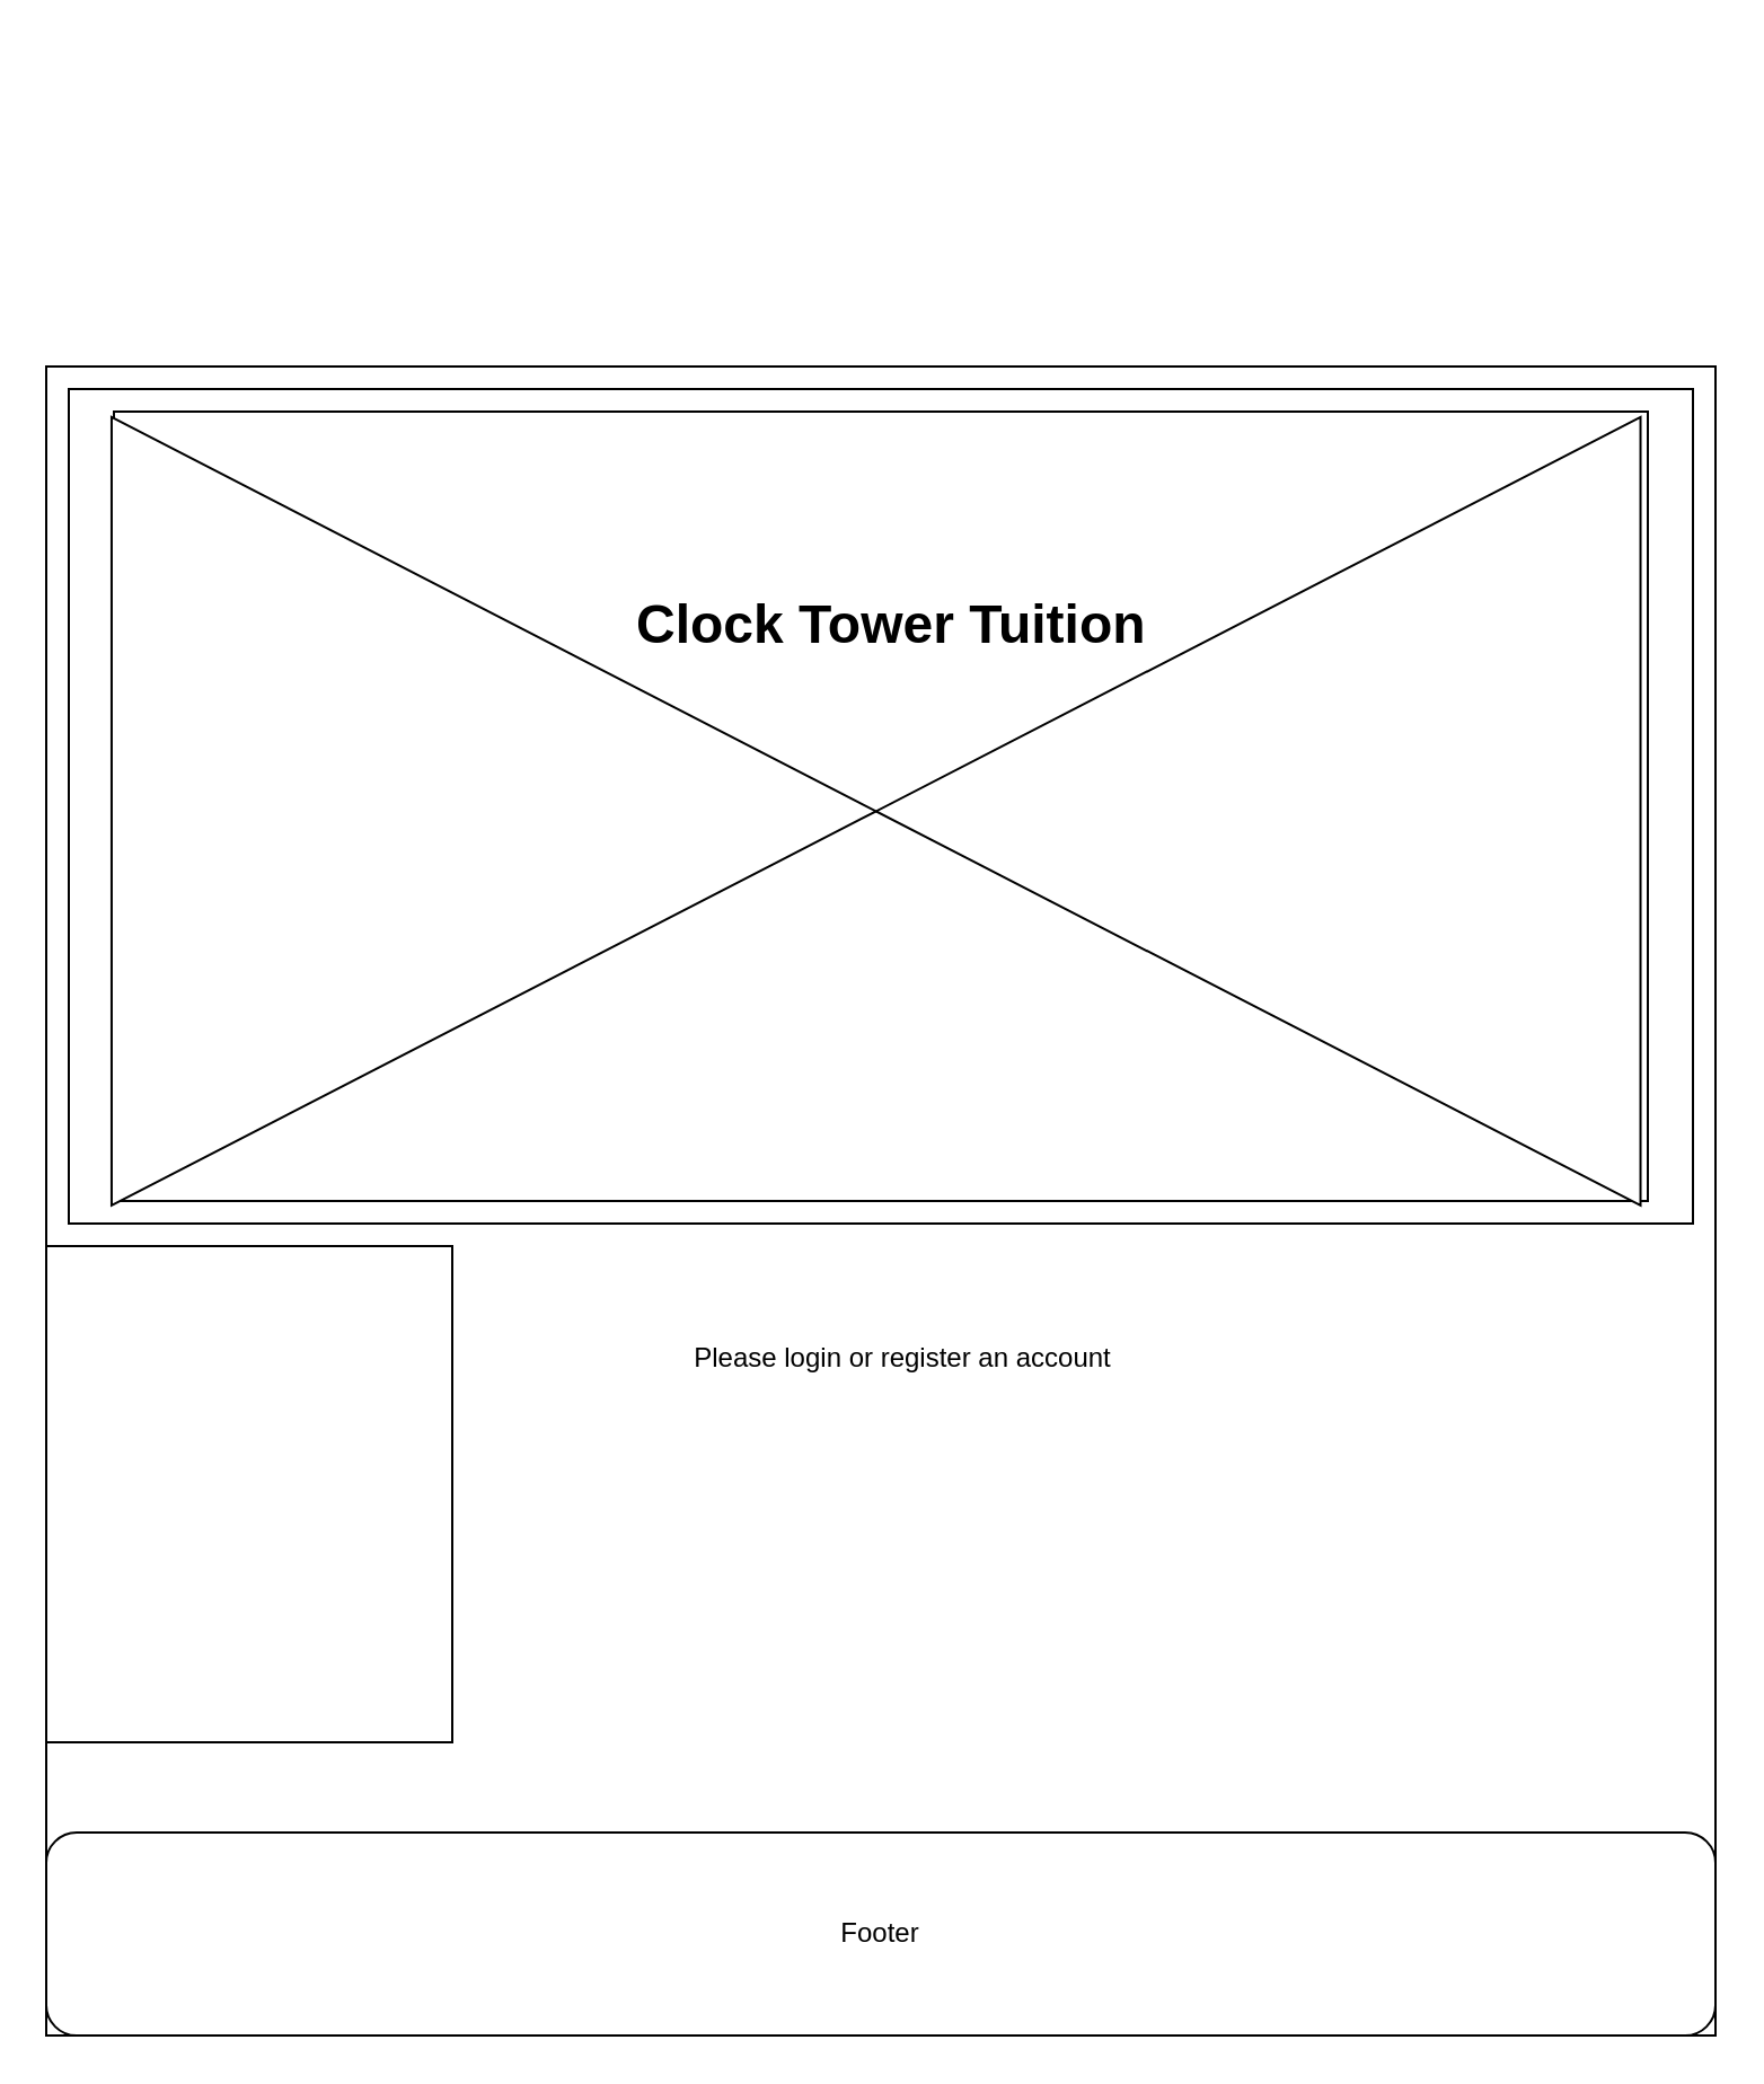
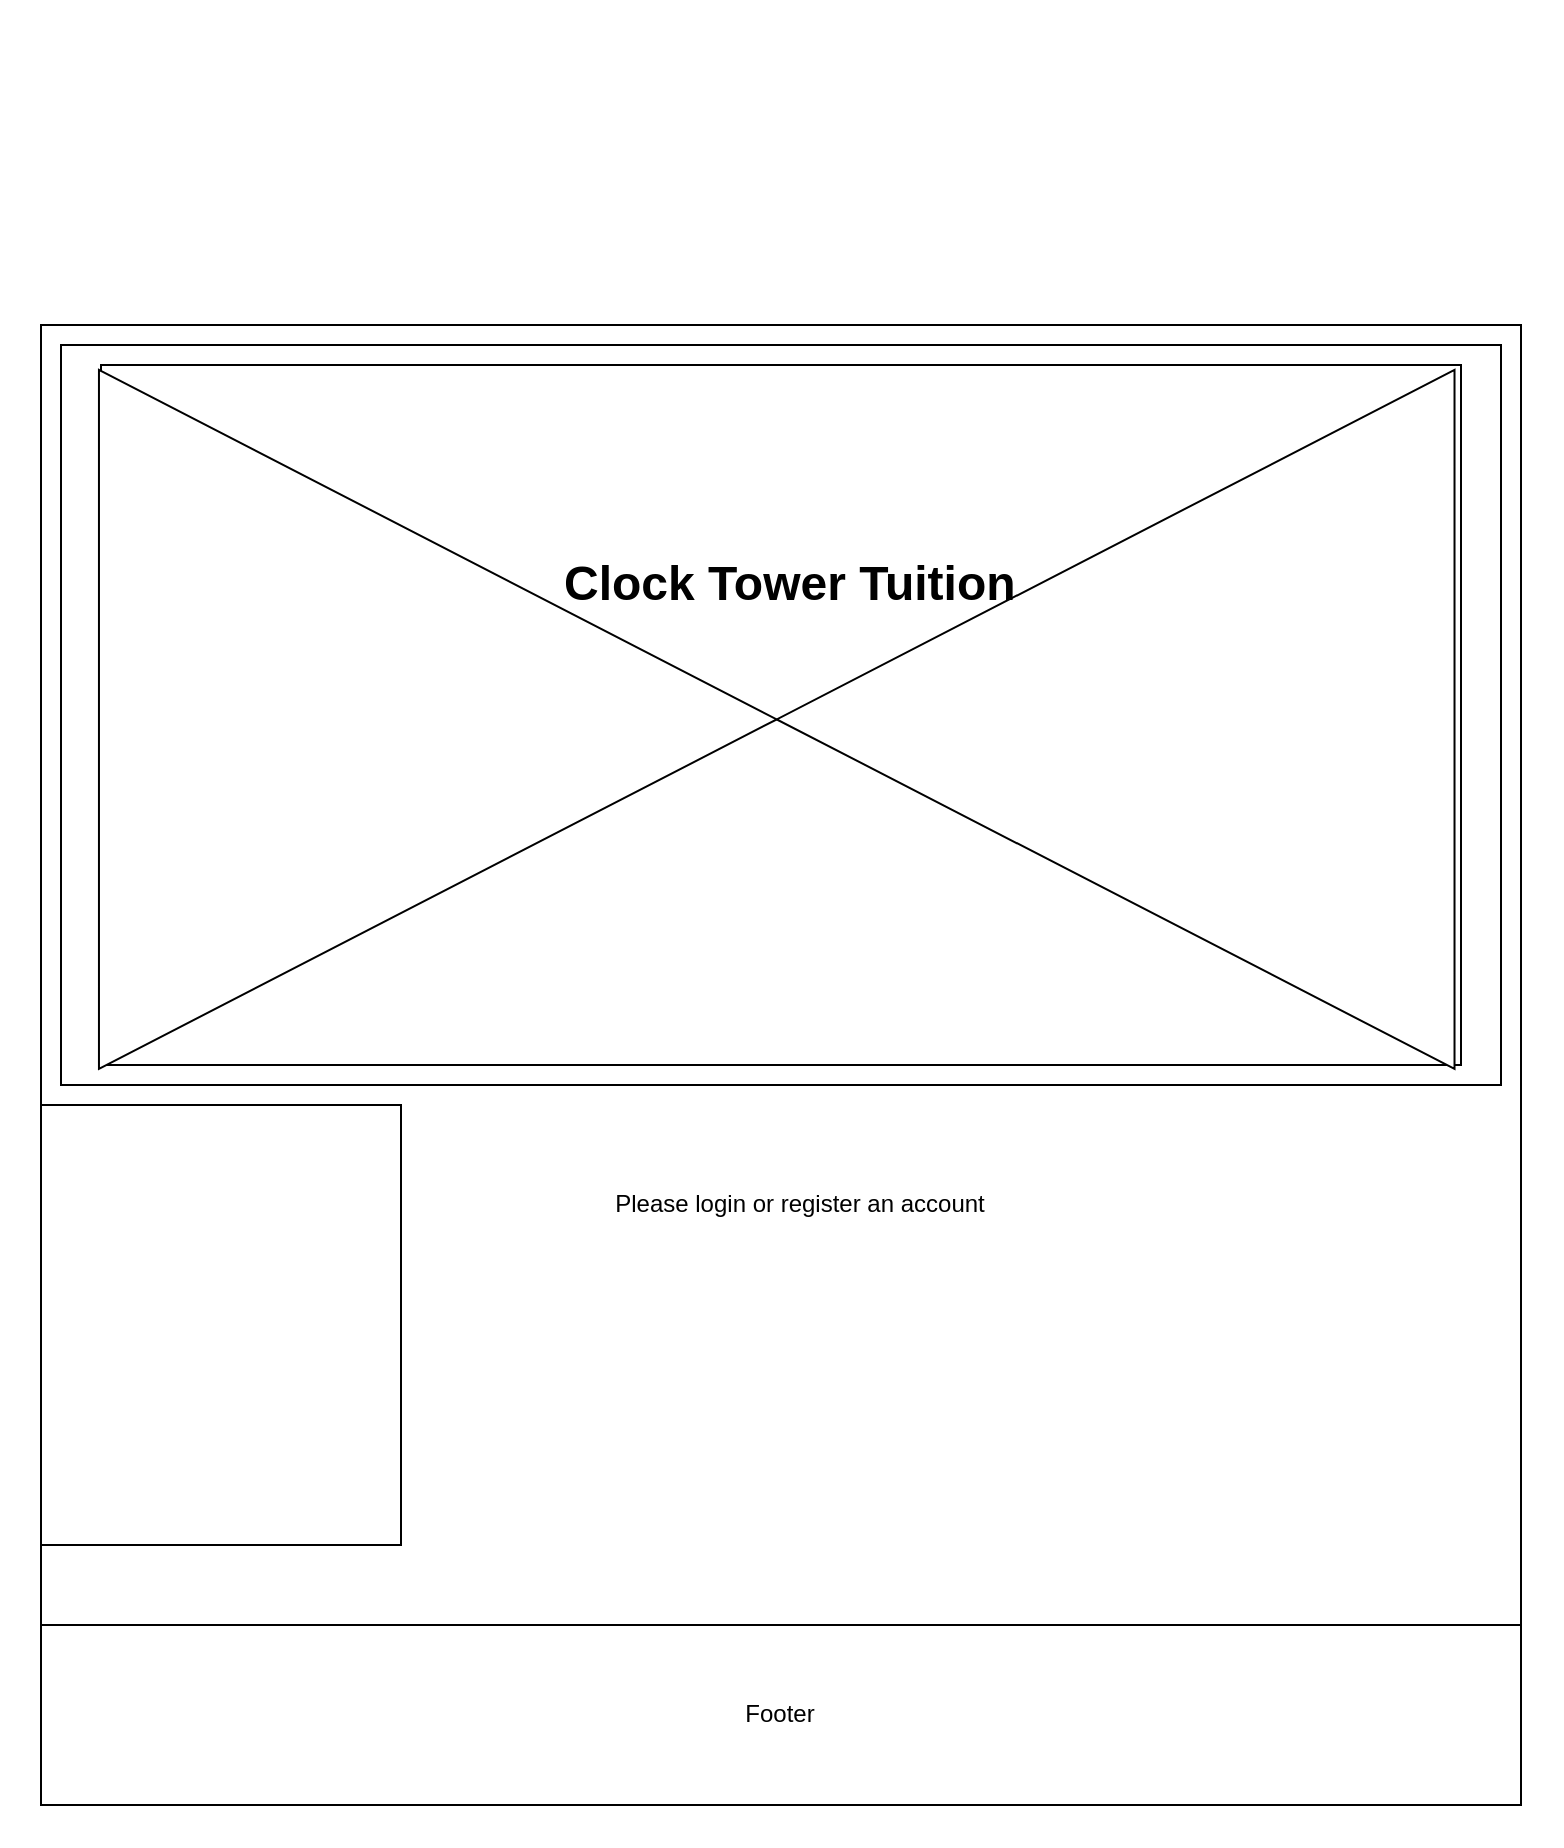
  <mxCell id="0" />
  <mxCell id="1" parent="0" />
  <mxCell id="2" value="" style="whiteSpace=wrap;html=1;aspect=fixed;" vertex="1" parent="1"><mxGeometry x="20" y="162" width="740" height="740" as="geometry" /></mxCell>
  <mxCell id="3" value="" style="rounded=0;whiteSpace=wrap;html=1;" vertex="1" parent="1"><mxGeometry x="30" y="172" width="720" height="370" as="geometry" /></mxCell>
  <mxCell id="4" value="" style="rounded=0;whiteSpace=wrap;html=1;" vertex="1" parent="1"><mxGeometry x="20" y="552" width="180" height="220" as="geometry" /></mxCell>
  <mxCell id="5" value="" style="rounded=0;whiteSpace=wrap;html=1;" vertex="1" parent="1"><mxGeometry x="50" y="182" width="680" height="350" as="geometry" /></mxCell>
  <mxCell id="6" value="" style="shape=collate;whiteSpace=wrap;html=1;rotation=90;" vertex="1" parent="1"><mxGeometry x="213.13" y="20.3" width="349.48" height="677.78" as="geometry" /></mxCell>
- <mxCell id="7" value="Footer" style="whiteSpace=wrap;html=1;rounded=1;" vertex="1" parent="1"><mxGeometry x="20" y="812" width="740" height="90" as="geometry" /></mxCell>
+ <mxCell id="7" value="Footer" style="rounded=0;whiteSpace=wrap;html=1;" vertex="1" parent="1"><mxGeometry x="20" y="812" width="740" height="90" as="geometry" /></mxCell>
  <mxCell id="8" value="Please login or register an account" style="text;html=1;strokeColor=none;fillColor=none;align=center;verticalAlign=middle;whiteSpace=wrap;rounded=0;" vertex="1" parent="1"><mxGeometry x="285" y="582" width="230" height="40" as="geometry" /></mxCell>
- <mxCell id="9" value="&lt;h1&gt;Clock Tower Tuition&lt;/h1&gt;" style="text;html=1;strokeColor=none;fillColor=none;spacing=5;spacingTop=-20;whiteSpace=wrap;overflow=hidden;rounded=0;" vertex="1" parent="1"><mxGeometry x="277" y="257" width="240" height="120" as="geometry" /></mxCell>
+ <mxCell id="9" value="&lt;h1&gt;Clock Tower Tuition&lt;/h1&gt;" style="text;html=1;strokeColor=none;fillColor=none;spacing=5;spacingTop=-20;whiteSpace=wrap;overflow=hidden;rounded=0;" vertex="1" parent="1"><mxGeometry x="277" y="272" width="240" height="120" as="geometry" /></mxCell>
